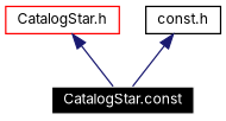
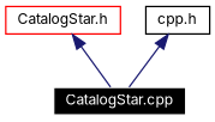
  digraph {
    fontname=Inter
    node [fontname=Inter fontsize=10 shape=record]
    edge [color=midnightblue dir=back fontname=Inter fontsize=10 labelfontname=Helvetica labelfontsize=10 style=solid]
-   n1 [color=white fillcolor=black fontcolor=white height=0.2 label="CatalogStar.const" style=filled width=0.4]
+   n1 [color=white fillcolor=black fontcolor=white height=0.2 label="CatalogStar.cpp" style=filled width=0.4]
    n2 [color=red height=0.2 label="CatalogStar.h" width=0.4]
-   n3 [color=black height=0.2 label="const.h" width=0.4]
+   n3 [color=black height=0.2 label="cpp.h" width=0.4]
    n2 -> n1
    n3 -> n1
  }
